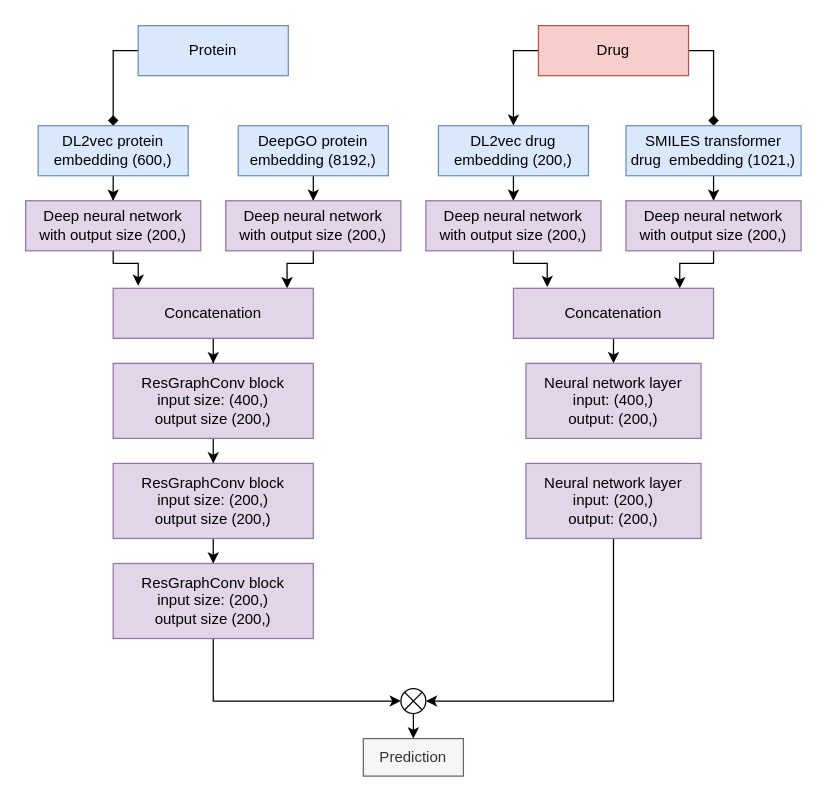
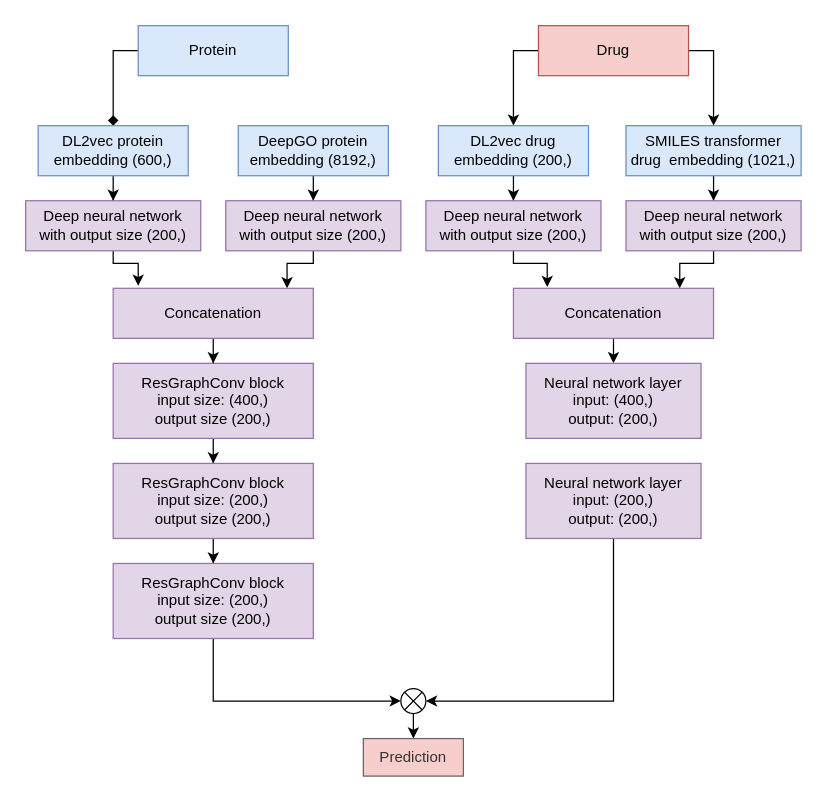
  <mxCell id="0" />
  <mxCell id="1" parent="0" />
  <mxCell id="2" style="edgeStyle=orthogonalEdgeStyle;rounded=0;orthogonalLoop=1;jettySize=auto;html=1;entryX=0.5;entryY=0;entryDx=0;entryDy=0;endArrow=diamond;" edge="1" parent="1" source="3" target="5"><mxGeometry relative="1" as="geometry"><Array as="points"><mxPoint x="90" y="40" /></Array></mxGeometry></mxCell>
  <mxCell id="3" value="Protein" style="rounded=0;whiteSpace=wrap;html=1;fillColor=#dae8fc;strokeColor=#6c8ebf;" vertex="1" parent="1"><mxGeometry x="110" y="20" width="120" height="40" as="geometry" /></mxCell>
  <mxCell id="4" style="edgeStyle=orthogonalEdgeStyle;rounded=0;orthogonalLoop=1;jettySize=auto;html=1;" edge="1" parent="1" source="5" target="9"><mxGeometry relative="1" as="geometry" /></mxCell>
  <mxCell id="5" value="DL2vec protein embedding (600,)" style="rounded=0;whiteSpace=wrap;html=1;fillColor=#dae8fc;strokeColor=#6c8ebf;" vertex="1" parent="1"><mxGeometry x="30" y="100" width="120" height="40" as="geometry" /></mxCell>
  <mxCell id="6" style="edgeStyle=orthogonalEdgeStyle;rounded=0;orthogonalLoop=1;jettySize=auto;html=1;" edge="1" parent="1" source="7" target="11"><mxGeometry relative="1" as="geometry" /></mxCell>
  <mxCell id="7" value="DeepGO protein embedding (8192,)" style="rounded=0;whiteSpace=wrap;html=1;fillColor=#dae8fc;strokeColor=#6c8ebf;" vertex="1" parent="1"><mxGeometry x="190" y="100" width="120" height="40" as="geometry" /></mxCell>
  <mxCell id="8" style="edgeStyle=orthogonalEdgeStyle;rounded=0;orthogonalLoop=1;jettySize=auto;html=1;" edge="1" parent="1" source="9"><mxGeometry relative="1" as="geometry"><mxPoint x="110" y="228" as="targetPoint" /><Array as="points"><mxPoint x="90" y="210" /><mxPoint x="110" y="210" /></Array></mxGeometry></mxCell>
  <mxCell id="9" value="&lt;div&gt;Deep neural network &lt;br&gt;&lt;/div&gt;&lt;div&gt;with output size (200,)&lt;br&gt;&lt;/div&gt;" style="rounded=0;whiteSpace=wrap;html=1;fillColor=#e1d5e7;strokeColor=#9673a6;" vertex="1" parent="1"><mxGeometry x="20" y="160" width="140" height="40" as="geometry" /></mxCell>
  <mxCell id="10" style="edgeStyle=orthogonalEdgeStyle;rounded=0;orthogonalLoop=1;jettySize=auto;html=1;entryX=0.869;entryY=0;entryDx=0;entryDy=0;entryPerimeter=0;" edge="1" parent="1" source="11" target="15"><mxGeometry relative="1" as="geometry"><Array as="points"><mxPoint x="250" y="210" /><mxPoint x="229" y="210" /></Array></mxGeometry></mxCell>
  <mxCell id="11" value="&lt;div&gt;Deep neural network &lt;br&gt;&lt;/div&gt;&lt;div&gt;with output size (200,)&lt;br&gt;&lt;/div&gt;" style="rounded=0;whiteSpace=wrap;html=1;fillColor=#e1d5e7;strokeColor=#9673a6;" vertex="1" parent="1"><mxGeometry x="180" y="160" width="140" height="40" as="geometry" /></mxCell>
  <mxCell id="12" style="edgeStyle=orthogonalEdgeStyle;rounded=0;orthogonalLoop=1;jettySize=auto;html=1;" edge="1" parent="1" source="13" target="17"><mxGeometry relative="1" as="geometry" /></mxCell>
  <mxCell id="13" value="&lt;div&gt;ResGraphConv block &lt;br&gt;&lt;/div&gt;&lt;div&gt;input size: (400,)&lt;/div&gt;&lt;div&gt;output size (200,)&lt;br&gt;&lt;/div&gt;" style="rounded=0;whiteSpace=wrap;html=1;fillColor=#e1d5e7;strokeColor=#9673a6;" vertex="1" parent="1"><mxGeometry x="90" y="290" width="160" height="60" as="geometry" /></mxCell>
  <mxCell id="14" style="edgeStyle=orthogonalEdgeStyle;rounded=0;orthogonalLoop=1;jettySize=auto;html=1;exitX=0.5;exitY=1;exitDx=0;exitDy=0;" edge="1" parent="1" source="15" target="13"><mxGeometry relative="1" as="geometry" /></mxCell>
  <mxCell id="15" value="Concatenation" style="rounded=0;whiteSpace=wrap;html=1;fillColor=#e1d5e7;strokeColor=#9673a6;" vertex="1" parent="1"><mxGeometry x="90" y="230" width="160" height="40" as="geometry" /></mxCell>
  <mxCell id="16" style="edgeStyle=orthogonalEdgeStyle;rounded=0;orthogonalLoop=1;jettySize=auto;html=1;" edge="1" parent="1" source="17" target="19"><mxGeometry relative="1" as="geometry" /></mxCell>
  <mxCell id="17" value="&lt;div&gt;ResGraphConv block &lt;br&gt;&lt;/div&gt;&lt;div&gt;input size: (200,)&lt;/div&gt;&lt;div&gt;output size (200,)&lt;br&gt;&lt;/div&gt;" style="rounded=0;whiteSpace=wrap;html=1;fillColor=#e1d5e7;strokeColor=#9673a6;" vertex="1" parent="1"><mxGeometry x="90" y="370" width="160" height="60" as="geometry" /></mxCell>
  <mxCell id="18" style="edgeStyle=orthogonalEdgeStyle;rounded=0;orthogonalLoop=1;jettySize=auto;html=1;entryX=0.5;entryY=1;entryDx=0;entryDy=0;" edge="1" parent="1" source="19" target="37"><mxGeometry relative="1" as="geometry"><Array as="points"><mxPoint x="170" y="560" /></Array></mxGeometry></mxCell>
  <mxCell id="19" value="&lt;div&gt;ResGraphConv block &lt;br&gt;&lt;/div&gt;&lt;div&gt;input size: (200,)&lt;/div&gt;&lt;div&gt;output size (200,)&lt;br&gt;&lt;/div&gt;" style="rounded=0;whiteSpace=wrap;html=1;fillColor=#e1d5e7;strokeColor=#9673a6;" vertex="1" parent="1"><mxGeometry x="90" y="450" width="160" height="60" as="geometry" /></mxCell>
  <mxCell id="20" style="edgeStyle=orthogonalEdgeStyle;rounded=0;orthogonalLoop=1;jettySize=auto;html=1;entryX=0.5;entryY=0;entryDx=0;entryDy=0;" edge="1" parent="1" source="22" target="24"><mxGeometry relative="1" as="geometry"><Array as="points"><mxPoint x="410" y="40" /></Array></mxGeometry></mxCell>
- <mxCell id="21" style="edgeStyle=orthogonalEdgeStyle;rounded=0;orthogonalLoop=1;jettySize=auto;html=1;entryX=0.5;entryY=0;entryDx=0;entryDy=0;endArrow=diamond;" edge="1" parent="1" source="22" target="26"><mxGeometry relative="1" as="geometry"><Array as="points"><mxPoint x="570" y="40" /></Array></mxGeometry></mxCell>
+ <mxCell id="21" style="edgeStyle=orthogonalEdgeStyle;rounded=0;orthogonalLoop=1;jettySize=auto;html=1;entryX=0.5;entryY=0;entryDx=0;entryDy=0;" edge="1" parent="1" source="22" target="26"><mxGeometry relative="1" as="geometry"><Array as="points"><mxPoint x="570" y="40" /></Array></mxGeometry></mxCell>
  <mxCell id="22" value="Drug" style="rounded=0;whiteSpace=wrap;html=1;fillColor=#f8cecc;strokeColor=#b85450;" vertex="1" parent="1"><mxGeometry x="430" y="20" width="120" height="40" as="geometry" /></mxCell>
  <mxCell id="23" style="edgeStyle=orthogonalEdgeStyle;rounded=0;orthogonalLoop=1;jettySize=auto;html=1;" edge="1" parent="1" source="24" target="28"><mxGeometry relative="1" as="geometry" /></mxCell>
  <mxCell id="24" value="DL2vec drug embedding (200,)" style="rounded=0;whiteSpace=wrap;html=1;fillColor=#dae8fc;strokeColor=#6c8ebf;" vertex="1" parent="1"><mxGeometry x="350" y="100" width="120" height="40" as="geometry" /></mxCell>
  <mxCell id="25" style="edgeStyle=orthogonalEdgeStyle;rounded=0;orthogonalLoop=1;jettySize=auto;html=1;" edge="1" parent="1" source="26" target="30"><mxGeometry relative="1" as="geometry" /></mxCell>
  <mxCell id="26" value="SMILES transformer drug&amp;nbsp; embedding (1021,)" style="rounded=0;whiteSpace=wrap;html=1;fillColor=#dae8fc;strokeColor=#6c8ebf;" vertex="1" parent="1"><mxGeometry x="500" y="100" width="140" height="40" as="geometry" /></mxCell>
  <mxCell id="27" style="edgeStyle=orthogonalEdgeStyle;rounded=0;orthogonalLoop=1;jettySize=auto;html=1;entryX=0.169;entryY=-0.025;entryDx=0;entryDy=0;entryPerimeter=0;" edge="1" parent="1" source="28" target="32"><mxGeometry relative="1" as="geometry"><Array as="points"><mxPoint x="410" y="210" /><mxPoint x="437" y="210" /></Array></mxGeometry></mxCell>
  <mxCell id="28" value="&lt;div&gt;Deep neural network &lt;br&gt;&lt;/div&gt;&lt;div&gt;with output size (200,)&lt;br&gt;&lt;/div&gt;" style="rounded=0;whiteSpace=wrap;html=1;fillColor=#e1d5e7;strokeColor=#9673a6;" vertex="1" parent="1"><mxGeometry x="340" y="160" width="140" height="40" as="geometry" /></mxCell>
  <mxCell id="29" style="edgeStyle=orthogonalEdgeStyle;rounded=0;orthogonalLoop=1;jettySize=auto;html=1;entryX=0.831;entryY=0;entryDx=0;entryDy=0;entryPerimeter=0;" edge="1" parent="1" source="30" target="32"><mxGeometry relative="1" as="geometry"><Array as="points"><mxPoint x="570" y="210" /><mxPoint x="543" y="210" /></Array></mxGeometry></mxCell>
  <mxCell id="30" value="&lt;div&gt;Deep neural network &lt;br&gt;&lt;/div&gt;&lt;div&gt;with output size (200,)&lt;br&gt;&lt;/div&gt;" style="rounded=0;whiteSpace=wrap;html=1;fillColor=#e1d5e7;strokeColor=#9673a6;" vertex="1" parent="1"><mxGeometry x="500" y="160" width="140" height="40" as="geometry" /></mxCell>
  <mxCell id="31" style="edgeStyle=orthogonalEdgeStyle;rounded=0;orthogonalLoop=1;jettySize=auto;html=1;exitX=0.5;exitY=1;exitDx=0;exitDy=0;entryX=0.5;entryY=0;entryDx=0;entryDy=0;" edge="1" parent="1" source="32" target="33"><mxGeometry relative="1" as="geometry" /></mxCell>
  <mxCell id="32" value="Concatenation" style="rounded=0;whiteSpace=wrap;html=1;fillColor=#e1d5e7;strokeColor=#9673a6;" vertex="1" parent="1"><mxGeometry x="410" y="230" width="160" height="40" as="geometry" /></mxCell>
  <mxCell id="33" value="&lt;div&gt;Neural network layer&lt;/div&gt;&lt;div&gt;input: (400,)&lt;/div&gt;&lt;div&gt;output: (200,)&lt;br&gt;&lt;/div&gt;" style="rounded=0;whiteSpace=wrap;html=1;fillColor=#e1d5e7;strokeColor=#9673a6;" vertex="1" parent="1"><mxGeometry x="420" y="290" width="140" height="60" as="geometry" /></mxCell>
  <mxCell id="34" style="edgeStyle=orthogonalEdgeStyle;rounded=0;orthogonalLoop=1;jettySize=auto;html=1;entryX=0.5;entryY=0;entryDx=0;entryDy=0;" edge="1" parent="1" source="35" target="37"><mxGeometry relative="1" as="geometry"><Array as="points"><mxPoint x="490" y="560" /></Array></mxGeometry></mxCell>
  <mxCell id="35" value="&lt;div&gt;Neural network layer&lt;/div&gt;&lt;div&gt;input: (200,)&lt;/div&gt;&lt;div&gt;output: (200,)&lt;br&gt;&lt;/div&gt;" style="rounded=0;whiteSpace=wrap;html=1;fillColor=#e1d5e7;strokeColor=#9673a6;" vertex="1" parent="1"><mxGeometry x="420" y="370" width="140" height="60" as="geometry" /></mxCell>
  <mxCell id="36" style="edgeStyle=orthogonalEdgeStyle;rounded=0;orthogonalLoop=1;jettySize=auto;html=1;" edge="1" parent="1" source="37"><mxGeometry relative="1" as="geometry"><mxPoint x="330" y="590" as="targetPoint" /></mxGeometry></mxCell>
  <mxCell id="37" value="" style="shape=sumEllipse;perimeter=ellipsePerimeter;whiteSpace=wrap;html=1;backgroundOutline=1;rotation=90;" vertex="1" parent="1"><mxGeometry x="320" y="550" width="20" height="20" as="geometry" /></mxCell>
- <mxCell id="38" value="Prediction" style="rounded=0;whiteSpace=wrap;html=1;fillColor=#f5f5f5;strokeColor=#666666;fontColor=#333333;" vertex="1" parent="1"><mxGeometry x="290" y="590" width="80" height="30" as="geometry" /></mxCell>
+ <mxCell id="38" value="Prediction" style="rounded=0;whiteSpace=wrap;html=1;fillColor=#f8cecc;strokeColor=#666666;fontColor=#333333;" vertex="1" parent="1"><mxGeometry x="290" y="590" width="80" height="30" as="geometry" /></mxCell>
